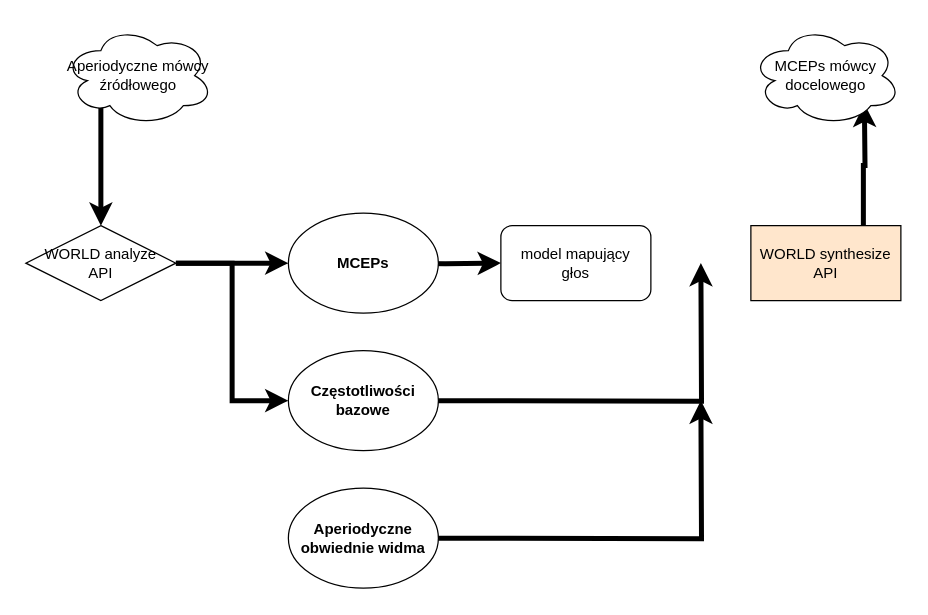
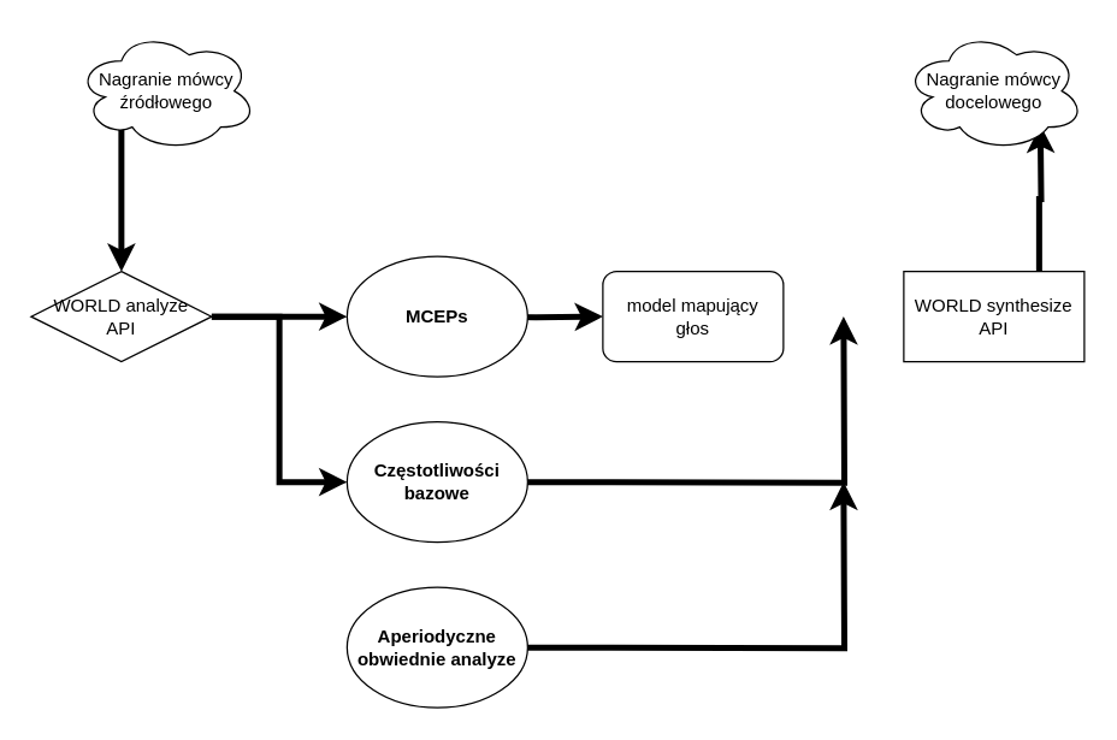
  <mxCell id="0" />
  <mxCell id="1" parent="0" />
  <mxCell id="2" style="edgeStyle=orthogonalEdgeStyle;rounded=0;orthogonalLoop=1;jettySize=auto;html=1;endSize=6;startSize=6;strokeWidth=4;" edge="1" parent="1" target="5"><mxGeometry relative="1" as="geometry"><mxPoint x="80" y="80" as="sourcePoint" /><Array as="points"><mxPoint x="80" y="80" /></Array></mxGeometry></mxCell>
  <mxCell id="3" style="edgeStyle=orthogonalEdgeStyle;rounded=0;orthogonalLoop=1;jettySize=auto;html=1;strokeWidth=4;" edge="1" parent="1" source="5"><mxGeometry relative="1" as="geometry"><mxPoint x="230" y="210" as="targetPoint" /></mxGeometry></mxCell>
  <mxCell id="4" style="edgeStyle=orthogonalEdgeStyle;rounded=0;orthogonalLoop=1;jettySize=auto;html=1;entryX=0;entryY=0.5;entryDx=0;entryDy=0;strokeWidth=4;" edge="1" parent="1" source="5"><mxGeometry relative="1" as="geometry"><mxPoint x="230" y="320" as="targetPoint" /><Array as="points"><mxPoint x="185" y="210" /><mxPoint x="185" y="320" /></Array></mxGeometry></mxCell>
  <mxCell id="5" value="&lt;div&gt;WORLD &lt;span class=&quot;VIiyi&quot; lang=&quot;en&quot;&gt;&lt;span class=&quot;JLqJ4b ChMk0b&quot;&gt;&lt;span&gt;analyze&lt;/span&gt;&lt;/span&gt;&lt;/span&gt; &lt;/div&gt;&lt;div&gt;API&lt;/div&gt;" style="rhombus;whiteSpace=wrap;html=1;" vertex="1" parent="1"><mxGeometry x="20" y="180" width="120" height="60" as="geometry" /></mxCell>
  <mxCell id="6" style="edgeStyle=orthogonalEdgeStyle;rounded=0;orthogonalLoop=1;jettySize=auto;html=1;strokeWidth=4;entryX=0.84;entryY=0.656;entryDx=0;entryDy=0;entryPerimeter=0;exitX=0.75;exitY=0;exitDx=0;exitDy=0;" edge="1" parent="1" source="7"><mxGeometry relative="1" as="geometry"><mxPoint x="691" y="170" as="sourcePoint" /><mxPoint x="690.8" y="82.48" as="targetPoint" /><Array as="points" /></mxGeometry></mxCell>
- <mxCell id="7" value="WORLD synthesize&lt;br&gt; API" style="rounded=0;whiteSpace=wrap;html=1;fillColor=#ffe6cc;" vertex="1" parent="1"><mxGeometry x="600" y="180" width="120" height="60" as="geometry" /></mxCell>
+ <mxCell id="7" value="WORLD synthesize&lt;br&gt; API" style="rounded=0;whiteSpace=wrap;html=1;" vertex="1" parent="1"><mxGeometry x="600" y="180" width="120" height="60" as="geometry" /></mxCell>
  <mxCell id="8" value="&lt;div&gt;model mapujący &lt;br&gt;&lt;/div&gt;&lt;div&gt;głos&lt;/div&gt;" style="whiteSpace=wrap;html=1;rounded=1;" vertex="1" parent="1"><mxGeometry x="400" y="180" width="120" height="60" as="geometry" /></mxCell>
  <mxCell id="9" style="edgeStyle=orthogonalEdgeStyle;rounded=0;orthogonalLoop=1;jettySize=auto;html=1;strokeWidth=4;" edge="1" parent="1" target="8"><mxGeometry relative="1" as="geometry"><mxPoint x="310" y="210" as="sourcePoint" /></mxGeometry></mxCell>
  <mxCell id="10" style="edgeStyle=orthogonalEdgeStyle;rounded=0;orthogonalLoop=1;jettySize=auto;html=1;strokeWidth=4;" edge="1" parent="1"><mxGeometry relative="1" as="geometry"><mxPoint x="560" y="210" as="targetPoint" /><mxPoint x="310" y="320" as="sourcePoint" /></mxGeometry></mxCell>
  <mxCell id="11" style="edgeStyle=orthogonalEdgeStyle;rounded=0;orthogonalLoop=1;jettySize=auto;html=1;strokeWidth=4;" edge="1" parent="1"><mxGeometry relative="1" as="geometry"><mxPoint x="560" y="320" as="targetPoint" /><mxPoint x="310" y="430" as="sourcePoint" /></mxGeometry></mxCell>
  <mxCell id="12" value="Częstotliwości bazowe" style="ellipse;whiteSpace=wrap;html=1;fontStyle=1" vertex="1" parent="1"><mxGeometry x="230" y="280" width="120" height="80" as="geometry" /></mxCell>
  <mxCell id="13" value="MCEPs" style="ellipse;whiteSpace=wrap;html=1;fontStyle=1" vertex="1" parent="1"><mxGeometry x="230" y="170" width="120" height="80" as="geometry" /></mxCell>
- <mxCell id="14" value="Aperiodyczne obwiednie widma" style="ellipse;whiteSpace=wrap;html=1;fontStyle=1" vertex="1" parent="1"><mxGeometry x="230" y="390" width="120" height="80" as="geometry" /></mxCell>
- <mxCell id="15" value="Aperiodyczne mówcy źródłowego" style="ellipse;shape=cloud;whiteSpace=wrap;html=1;" vertex="1" parent="1"><mxGeometry x="50" y="20" width="120" height="80" as="geometry" /></mxCell>
- <mxCell id="16" value="MCEPs mówcy docelowego" style="ellipse;shape=cloud;whiteSpace=wrap;html=1;" vertex="1" parent="1"><mxGeometry x="600" y="20" width="120" height="80" as="geometry" /></mxCell>
+ <mxCell id="14" value="Aperiodyczne obwiednie analyze" style="ellipse;whiteSpace=wrap;html=1;fontStyle=1" vertex="1" parent="1"><mxGeometry x="230" y="390" width="120" height="80" as="geometry" /></mxCell>
+ <mxCell id="15" value="Nagranie mówcy źródłowego" style="ellipse;shape=cloud;whiteSpace=wrap;html=1;" vertex="1" parent="1"><mxGeometry x="50" y="20" width="120" height="80" as="geometry" /></mxCell>
+ <mxCell id="16" value="Nagranie mówcy docelowego" style="ellipse;shape=cloud;whiteSpace=wrap;html=1;" vertex="1" parent="1"><mxGeometry x="600" y="20" width="120" height="80" as="geometry" /></mxCell>
